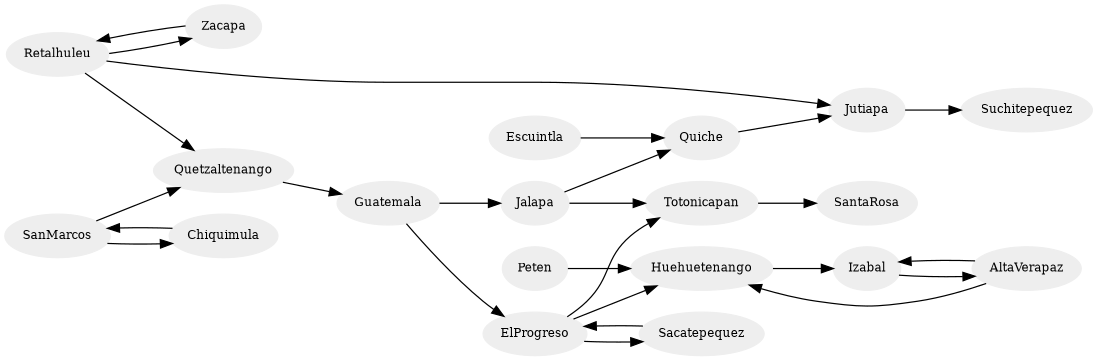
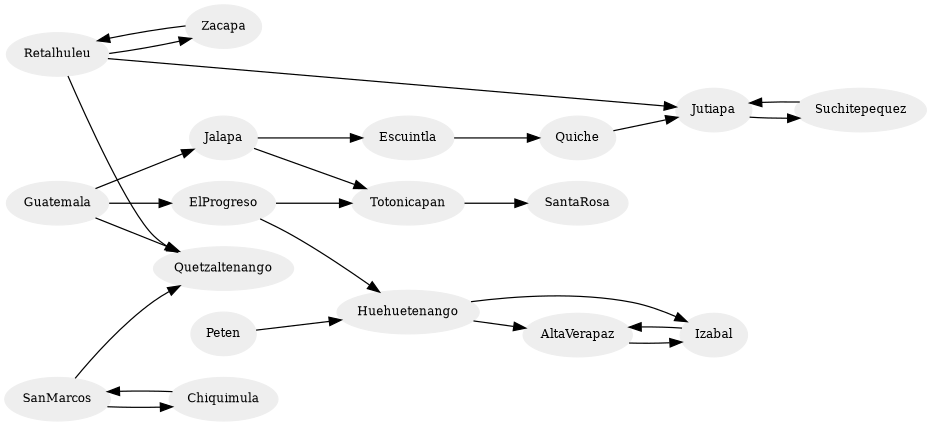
  digraph {
    rankdir=LR
    node [color="#EEEEEE" fillcolor="#EEEEEE" fontsize=10 style=filled]
    Quetzaltenango
    Guatemala
    ElProgreso
    Jalapa
    Huehuetenango
    Totonicapan
-   Sacatepequez
    Escuintla
    AltaVerapaz
    Izabal
    SantaRosa
    Quiche
    SanMarcos
    Chiquimula
    Peten
    Jutiapa
    Suchitepequez
    Zacapa
    Retalhuleu
-   Quetzaltenango -> Guatemala
+   Guatemala -> Quetzaltenango
    Guatemala -> ElProgreso
    Guatemala -> Jalapa
    ElProgreso -> Huehuetenango
    ElProgreso -> Totonicapan
-   ElProgreso -> Sacatepequez
    Jalapa -> Totonicapan
-   Jalapa -> Quiche
-   AltaVerapaz -> Huehuetenango
+   Jalapa -> Escuintla
+   Huehuetenango -> AltaVerapaz
    Huehuetenango -> Izabal
    Totonicapan -> SantaRosa
-   Sacatepequez -> ElProgreso
    Escuintla -> Quiche
    AltaVerapaz -> Izabal
    Izabal -> AltaVerapaz
    Quiche -> Jutiapa
    SanMarcos -> Quetzaltenango
    SanMarcos -> Chiquimula
    Chiquimula -> SanMarcos
    Peten -> Huehuetenango
    Jutiapa -> Suchitepequez
+   Suchitepequez -> Jutiapa
    Zacapa -> Retalhuleu
    Retalhuleu -> Quetzaltenango
    Retalhuleu -> Jutiapa
    Retalhuleu -> Zacapa
  }
